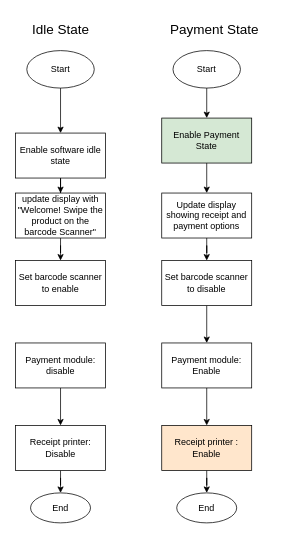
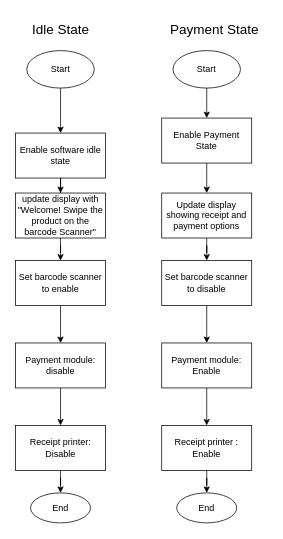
  <mxCell id="0" />
  <mxCell id="1" parent="0" />
  <mxCell id="2" value="" style="edgeStyle=orthogonalEdgeStyle;rounded=0;orthogonalLoop=1;jettySize=auto;html=1;" parent="1" source="3" target="5" edge="1"><mxGeometry relative="1" as="geometry" /></mxCell>
  <mxCell id="3" value="Start" style="ellipse;whiteSpace=wrap;html=1;" parent="1" vertex="1"><mxGeometry x="35" y="67" width="90" height="50" as="geometry" /></mxCell>
  <mxCell id="4" value="" style="edgeStyle=orthogonalEdgeStyle;rounded=0;orthogonalLoop=1;jettySize=auto;html=1;" parent="1" source="5" target="7" edge="1"><mxGeometry relative="1" as="geometry" /></mxCell>
  <mxCell id="5" value="Enable software idle state" style="whiteSpace=wrap;html=1;" parent="1" vertex="1"><mxGeometry x="20" y="177" width="120" height="60" as="geometry" /></mxCell>
  <mxCell id="6" value="" style="edgeStyle=orthogonalEdgeStyle;rounded=0;orthogonalLoop=1;jettySize=auto;html=1;" parent="1" source="7" target="9" edge="1"><mxGeometry relative="1" as="geometry" /></mxCell>
  <mxCell id="7" value="update display with &quot;Welcome! Swipe the product on the barcode Scanner&quot;" style="whiteSpace=wrap;html=1;" parent="1" vertex="1"><mxGeometry x="20" y="257" width="120" height="60" as="geometry" /></mxCell>
+ <mxCell id="8" value="" style="edgeStyle=orthogonalEdgeStyle;rounded=0;orthogonalLoop=1;jettySize=auto;html=1;" parent="1" source="9" target="11" edge="1"><mxGeometry relative="1" as="geometry" /></mxCell>
  <mxCell id="9" value="Set barcode scanner to enable" style="whiteSpace=wrap;html=1;" parent="1" vertex="1"><mxGeometry x="20" y="347" width="120" height="60" as="geometry" /></mxCell>
  <mxCell id="10" value="" style="edgeStyle=orthogonalEdgeStyle;rounded=0;orthogonalLoop=1;jettySize=auto;html=1;" parent="1" source="11" target="13" edge="1"><mxGeometry relative="1" as="geometry" /></mxCell>
  <mxCell id="11" value="Payment module: disable" style="whiteSpace=wrap;html=1;" parent="1" vertex="1"><mxGeometry x="20" y="457" width="120" height="60" as="geometry" /></mxCell>
  <mxCell id="12" value="" style="edgeStyle=orthogonalEdgeStyle;rounded=0;orthogonalLoop=1;jettySize=auto;html=1;" parent="1" source="13" target="14" edge="1"><mxGeometry relative="1" as="geometry" /></mxCell>
  <mxCell id="13" value="Receipt printer: Disable" style="whiteSpace=wrap;html=1;" parent="1" vertex="1"><mxGeometry x="20" y="567" width="120" height="60" as="geometry" /></mxCell>
  <mxCell id="14" value="End" style="ellipse;whiteSpace=wrap;html=1;" parent="1" vertex="1"><mxGeometry x="40" y="657" width="80" height="40" as="geometry" /></mxCell>
  <mxCell id="15" value="" style="edgeStyle=orthogonalEdgeStyle;rounded=0;orthogonalLoop=1;jettySize=auto;html=1;" parent="1" source="16" target="18" edge="1"><mxGeometry relative="1" as="geometry" /></mxCell>
  <mxCell id="16" value="Start" style="ellipse;whiteSpace=wrap;html=1;" parent="1" vertex="1"><mxGeometry x="230" y="67" width="90" height="50" as="geometry" /></mxCell>
  <mxCell id="17" value="" style="edgeStyle=orthogonalEdgeStyle;rounded=0;orthogonalLoop=1;jettySize=auto;html=1;" parent="1" source="18" target="20" edge="1"><mxGeometry relative="1" as="geometry" /></mxCell>
- <mxCell id="18" value="Enable Payment State" style="whiteSpace=wrap;html=1;fillColor=#d5e8d4;" parent="1" vertex="1"><mxGeometry x="215" y="157" width="120" height="60" as="geometry" /></mxCell>
+ <mxCell id="18" value="Enable Payment State" style="whiteSpace=wrap;html=1;" parent="1" vertex="1"><mxGeometry x="215" y="157" width="120" height="60" as="geometry" /></mxCell>
  <mxCell id="19" value="" style="edgeStyle=orthogonalEdgeStyle;rounded=0;orthogonalLoop=1;jettySize=auto;html=1;" parent="1" source="20" target="22" edge="1"><mxGeometry relative="1" as="geometry" /></mxCell>
  <mxCell id="20" value="Update display showing receipt and payment options" style="whiteSpace=wrap;html=1;" parent="1" vertex="1"><mxGeometry x="215" y="257" width="120" height="60" as="geometry" /></mxCell>
  <mxCell id="21" value="" style="edgeStyle=orthogonalEdgeStyle;rounded=0;orthogonalLoop=1;jettySize=auto;html=1;" parent="1" source="22" target="24" edge="1"><mxGeometry relative="1" as="geometry" /></mxCell>
  <mxCell id="22" value="Set barcode scanner to disable" style="whiteSpace=wrap;html=1;" parent="1" vertex="1"><mxGeometry x="215" y="347" width="120" height="60" as="geometry" /></mxCell>
  <mxCell id="23" value="" style="edgeStyle=orthogonalEdgeStyle;rounded=0;orthogonalLoop=1;jettySize=auto;html=1;" parent="1" source="24" target="26" edge="1"><mxGeometry relative="1" as="geometry" /></mxCell>
  <mxCell id="24" value="Payment module: Enable" style="whiteSpace=wrap;html=1;" parent="1" vertex="1"><mxGeometry x="215" y="457" width="120" height="60" as="geometry" /></mxCell>
  <mxCell id="25" value="" style="edgeStyle=orthogonalEdgeStyle;rounded=0;orthogonalLoop=1;jettySize=auto;html=1;" parent="1" source="26" target="27" edge="1"><mxGeometry relative="1" as="geometry" /></mxCell>
- <mxCell id="26" value="Receipt printer : Enable" style="whiteSpace=wrap;html=1;fillColor=#ffe6cc;" parent="1" vertex="1"><mxGeometry x="215" y="567" width="120" height="60" as="geometry" /></mxCell>
+ <mxCell id="26" value="Receipt printer : Enable" style="whiteSpace=wrap;html=1;" parent="1" vertex="1"><mxGeometry x="215" y="567" width="120" height="60" as="geometry" /></mxCell>
  <mxCell id="27" value="End" style="ellipse;whiteSpace=wrap;html=1;" parent="1" vertex="1"><mxGeometry x="235" y="657" width="80" height="40" as="geometry" /></mxCell>
  <mxCell id="28" value="&lt;font style=&quot;font-size: 18px;&quot;&gt;Idle State&lt;/font&gt;" style="text;html=1;align=center;verticalAlign=middle;resizable=0;points=[];autosize=1;strokeColor=none;fillColor=none;" parent="1" vertex="1"><mxGeometry x="30" y="20" width="100" height="40" as="geometry" /></mxCell>
  <mxCell id="29" value="&lt;font style=&quot;font-size: 18px;&quot;&gt;Payment State&lt;/font&gt;" style="text;html=1;align=center;verticalAlign=middle;resizable=0;points=[];autosize=1;strokeColor=none;fillColor=none;" parent="1" vertex="1"><mxGeometry x="215" y="20" width="140" height="40" as="geometry" /></mxCell>
